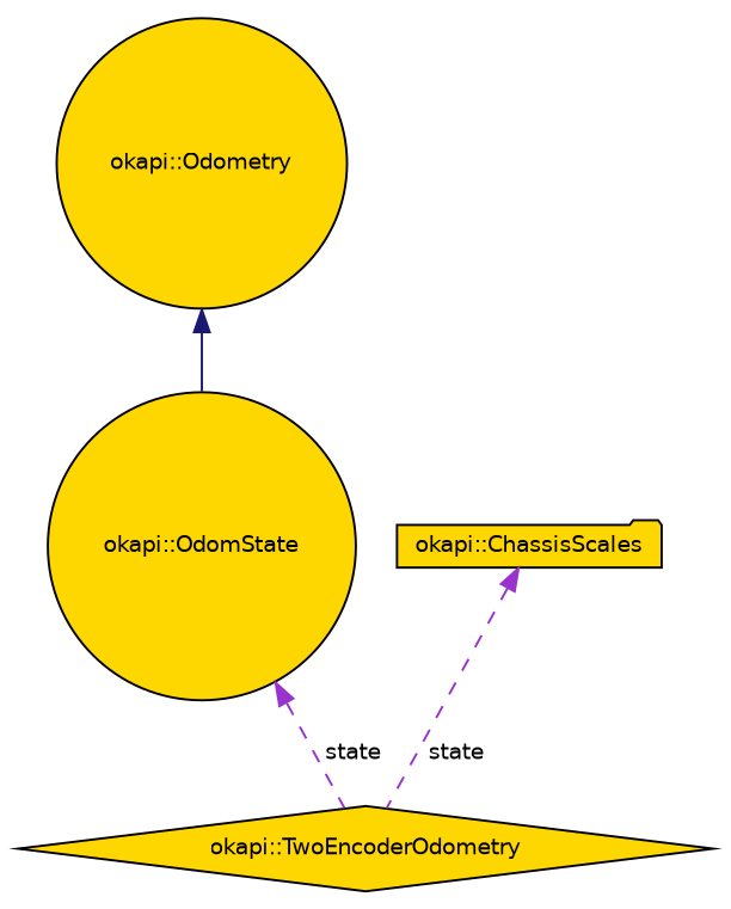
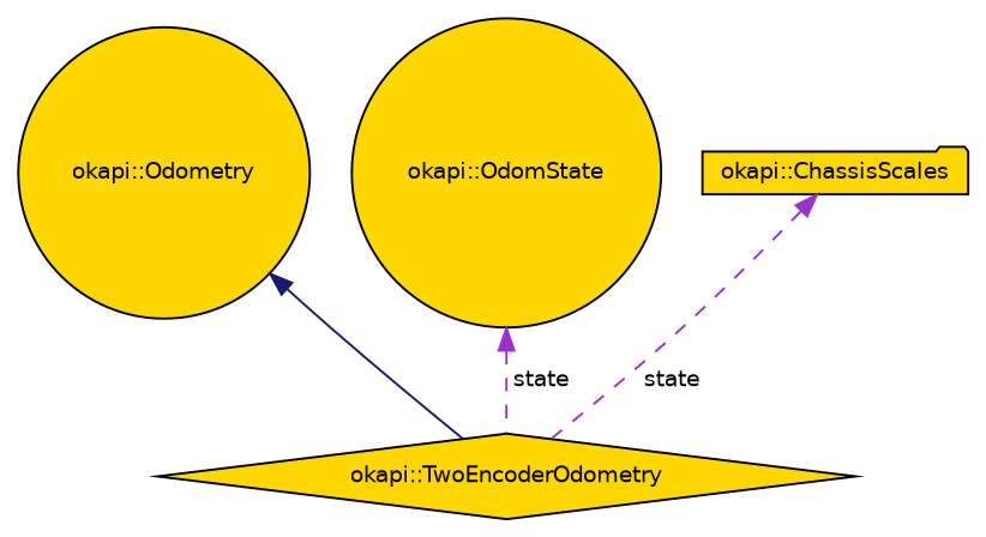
  digraph {
    node [color=black fillcolor=gold fontname=Helvetica fontsize=10 shape=circle style=filled]
    edge [color=darkorchid3 dir=back fontname=Helvetica fontsize=10 labelfontname=Helvetica labelfontsize=10 style=dashed]
    n1 [fontcolor=black height=0.2 label="okapi::TwoEncoderOdometry" shape=diamond width=0.4]
    n2 [height=0.2 label="okapi::Odometry" width=0.4]
    n3 [height=0.2 label="okapi::OdomState" width=0.4]
    n4 [height=0.2 label="okapi::ChassisScales" shape=folder width=0.4]
-   n2 -> n3 [color=midnightblue style=solid]
+   n2 -> n1 [color=midnightblue style=solid]
    n3 -> n1 [label=" state"]
    n4 -> n1 [label=" state"]
  }
